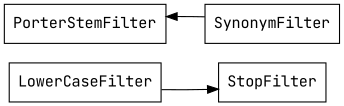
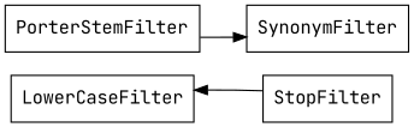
  digraph {
    fontname="JetBrains Mono"
    rankdir=LR
    node [fontname="JetBrains Mono" shape=box]
    edge [fontname="JetBrains Mono"]
    n1 [label=LowerCaseFilter]
    n2 [label=StopFilter]
    n3 [label=PorterStemFilter]
    n4 [label=SynonymFilter]
-   n1 -> n2
-   n4 -> n3
+   n2 -> n1
+   n3 -> n4
  }
